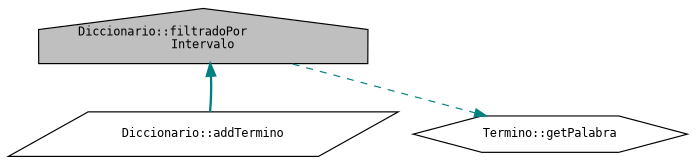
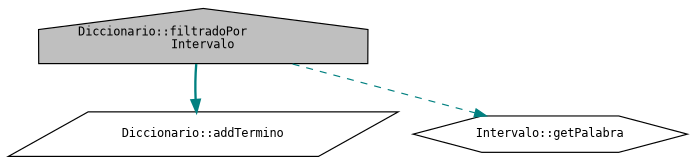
  digraph {
    fontname="DejaVu Sans Mono"
    rankdir=TB
    node [color=black fillcolor=white fontname="DejaVu Sans Mono" fontsize=10 style=filled]
    edge [color=teal fontname="DejaVu Sans Mono" fontsize=10 labelfontname=Helvetica labelfontsize=10]
    n1 [fillcolor=grey75 fontcolor=black height=0.2 label="Diccionario::filtradoPor\lIntervalo" shape=house width=0.4]
    n2 [height=0.2 label="Diccionario::addTermino" shape=parallelogram width=0.4]
-   n3 [height=0.2 label="Termino::getPalabra" shape=hexagon width=0.4]
-   n2 -> n1 [style=bold]
+   n3 [height=0.2 label="Intervalo::getPalabra" shape=hexagon width=0.4]
+   n1 -> n2 [style=bold]
    n1 -> n3 [style=dashed]
  }
